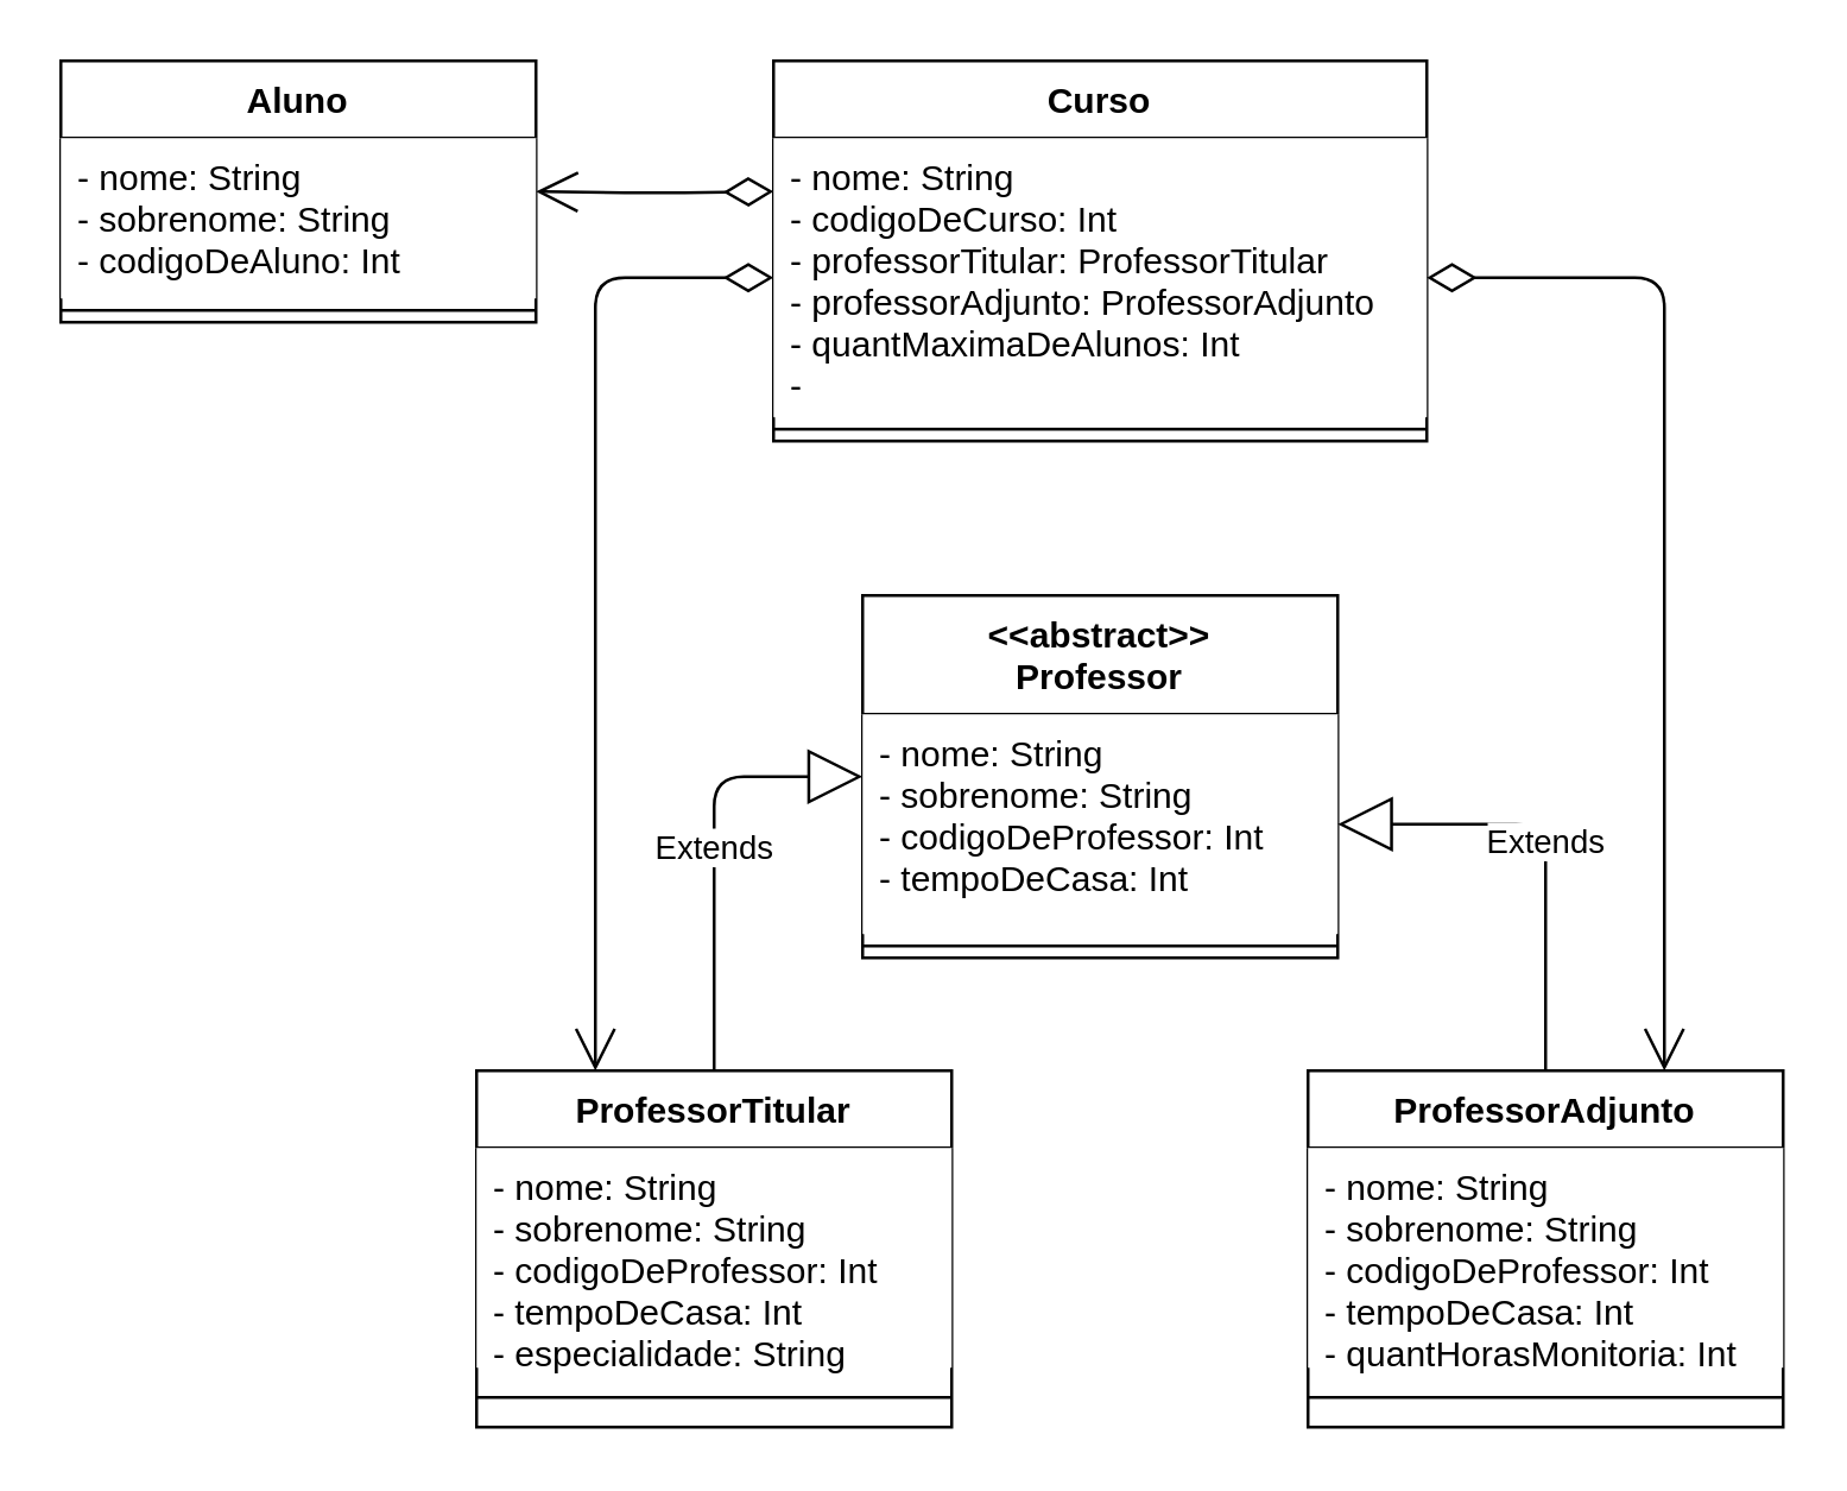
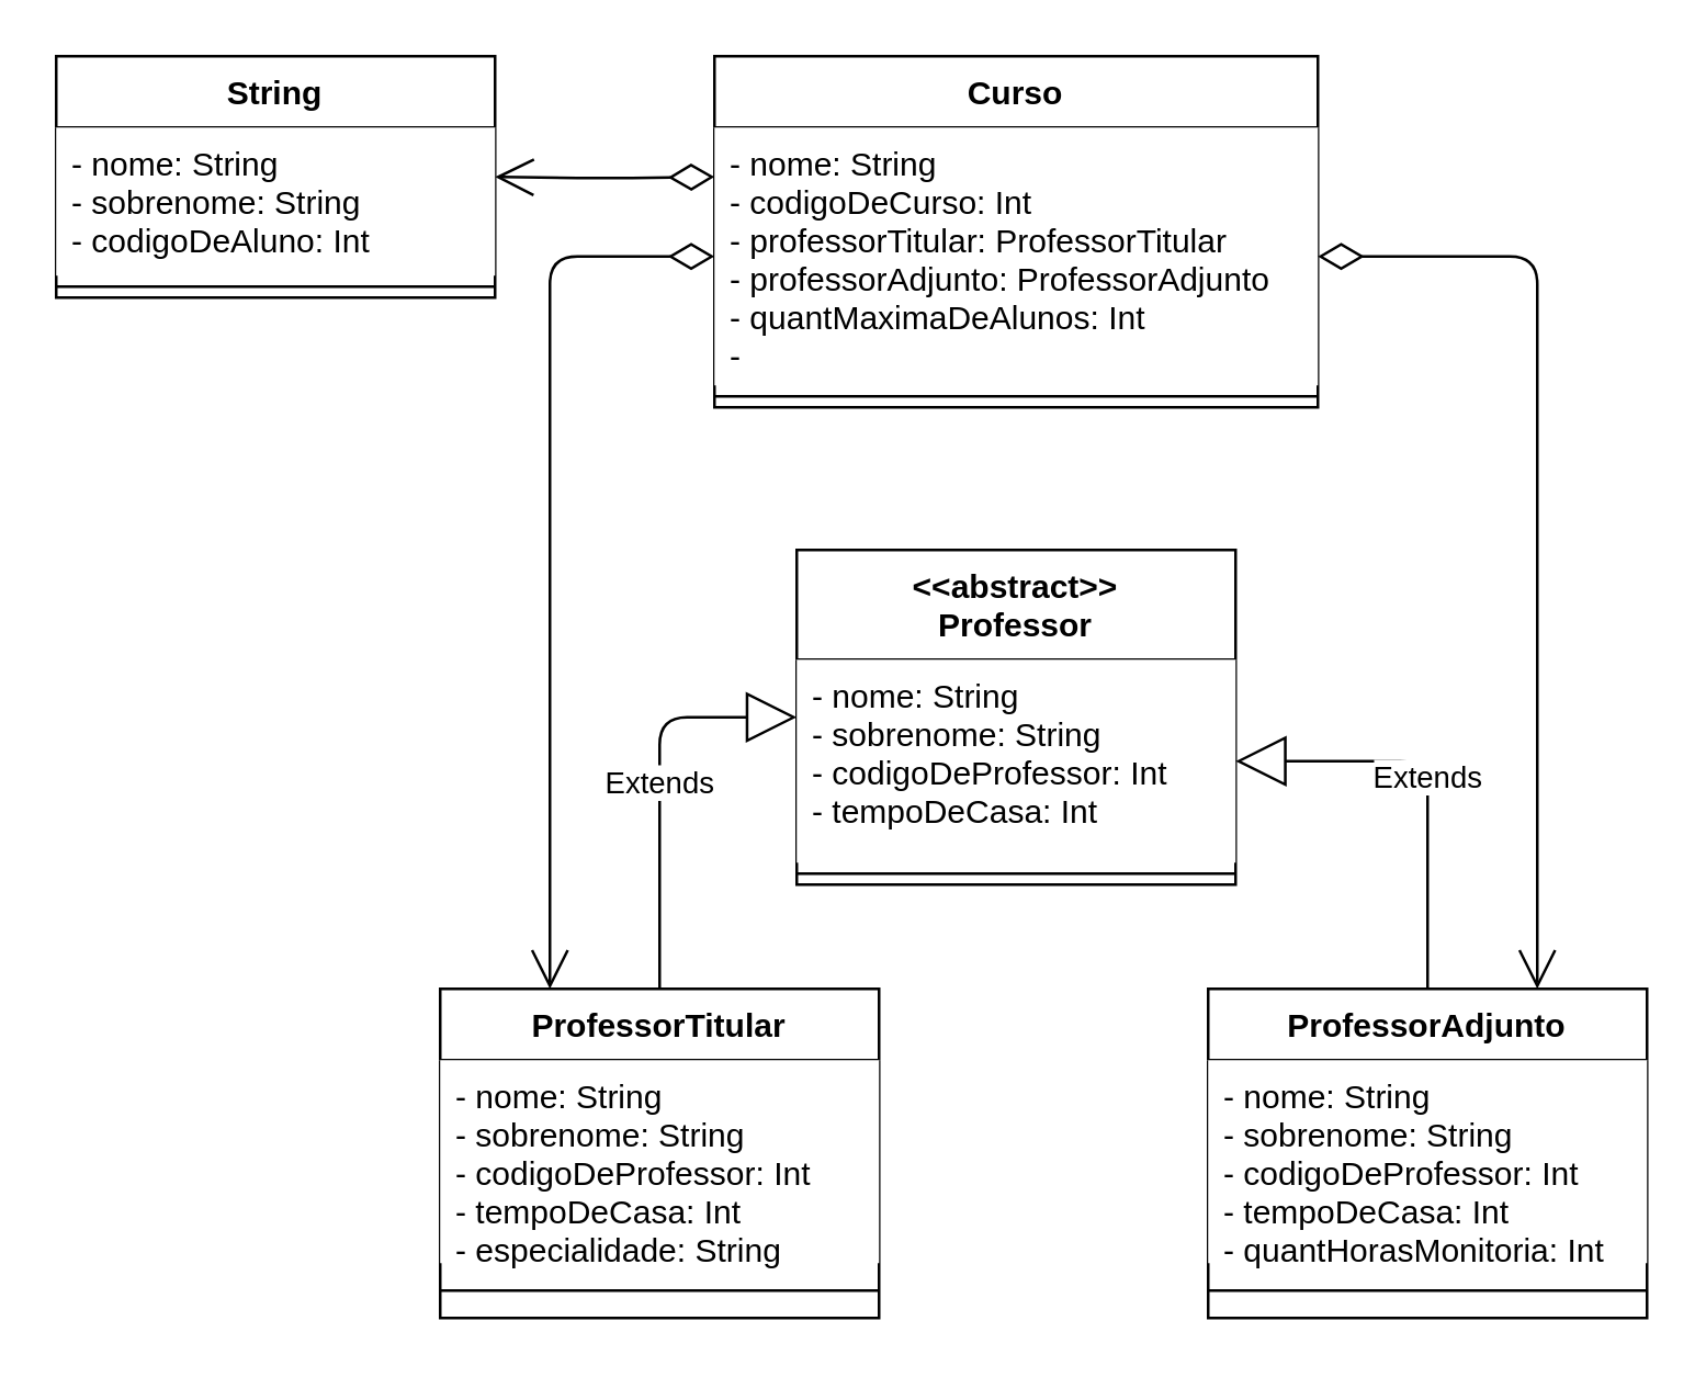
  <mxCell id="0" />
  <mxCell id="1" parent="0" />
  <mxCell id="2" value="&lt;&lt;abstract&gt;&gt;&#10;Professor" style="swimlane;fontStyle=1;align=center;verticalAlign=top;childLayout=stackLayout;horizontal=1;startSize=40;horizontalStack=0;resizeParent=1;resizeParentMax=0;resizeLast=0;collapsible=1;marginBottom=0;" parent="1" vertex="1"><mxGeometry x="290" y="200" width="160" height="122" as="geometry" /></mxCell>
  <mxCell id="3" value="- nome: String&#10;- sobrenome: String&#10;- codigoDeProfessor: Int&#10;- tempoDeCasa: Int" style="text;strokeColor=none;align=left;verticalAlign=top;spacingLeft=4;spacingRight=4;overflow=hidden;rotatable=0;points=[[0,0.5],[1,0.5]];portConstraint=eastwest;fillColor=#ffffff;" parent="2" vertex="1"><mxGeometry y="40" width="160" height="74" as="geometry" /></mxCell>
  <mxCell id="4" value="" style="line;strokeWidth=1;fillColor=none;align=left;verticalAlign=middle;spacingTop=-1;spacingLeft=3;spacingRight=3;rotatable=0;labelPosition=right;points=[];portConstraint=eastwest;" parent="2" vertex="1"><mxGeometry y="114" width="160" height="8" as="geometry" /></mxCell>
  <mxCell id="5" value="ProfessorTitular" style="swimlane;fontStyle=1;align=center;verticalAlign=top;childLayout=stackLayout;horizontal=1;startSize=26;horizontalStack=0;resizeParent=1;resizeParentMax=0;resizeLast=0;collapsible=1;marginBottom=0;" vertex="1" parent="1"><mxGeometry x="160" y="360" width="160" height="120" as="geometry" /></mxCell>
  <mxCell id="6" value="- nome: String&#10;- sobrenome: String&#10;- codigoDeProfessor: Int&#10;- tempoDeCasa: Int&#10;- especialidade: String" style="text;strokeColor=none;align=left;verticalAlign=top;spacingLeft=4;spacingRight=4;overflow=hidden;rotatable=0;points=[[0,0.5],[1,0.5]];portConstraint=eastwest;fillColor=#ffffff;" vertex="1" parent="5"><mxGeometry y="26" width="160" height="74" as="geometry" /></mxCell>
  <mxCell id="7" value="" style="line;strokeWidth=1;fillColor=none;align=left;verticalAlign=middle;spacingTop=-1;spacingLeft=3;spacingRight=3;rotatable=0;labelPosition=right;points=[];portConstraint=eastwest;" vertex="1" parent="5"><mxGeometry y="100" width="160" height="20" as="geometry" /></mxCell>
  <mxCell id="8" value="ProfessorAdjunto" style="swimlane;fontStyle=1;align=center;verticalAlign=top;childLayout=stackLayout;horizontal=1;startSize=26;horizontalStack=0;resizeParent=1;resizeParentMax=0;resizeLast=0;collapsible=1;marginBottom=0;" vertex="1" parent="1"><mxGeometry x="440" y="360" width="160" height="120" as="geometry" /></mxCell>
  <mxCell id="9" value="- nome: String&#10;- sobrenome: String&#10;- codigoDeProfessor: Int&#10;- tempoDeCasa: Int&#10;- quantHorasMonitoria: Int" style="text;strokeColor=none;align=left;verticalAlign=top;spacingLeft=4;spacingRight=4;overflow=hidden;rotatable=0;points=[[0,0.5],[1,0.5]];portConstraint=eastwest;fillColor=#ffffff;" vertex="1" parent="8"><mxGeometry y="26" width="160" height="74" as="geometry" /></mxCell>
  <mxCell id="10" value="" style="line;strokeWidth=1;fillColor=none;align=left;verticalAlign=middle;spacingTop=-1;spacingLeft=3;spacingRight=3;rotatable=0;labelPosition=right;points=[];portConstraint=eastwest;" vertex="1" parent="8"><mxGeometry y="100" width="160" height="20" as="geometry" /></mxCell>
  <mxCell id="11" value="Extends" style="endArrow=block;endSize=16;endFill=0;html=1;entryX=0;entryY=0.5;entryDx=0;entryDy=0;exitX=0.5;exitY=0;exitDx=0;exitDy=0;" edge="1" parent="1" source="5" target="2"><mxGeometry width="160" relative="1" as="geometry"><mxPoint x="200" y="340" as="sourcePoint" /><mxPoint x="360" y="340" as="targetPoint" /><Array as="points"><mxPoint x="240" y="261" /></Array></mxGeometry></mxCell>
  <mxCell id="12" value="Extends" style="endArrow=block;endSize=16;endFill=0;html=1;entryX=1;entryY=0.5;entryDx=0;entryDy=0;exitX=0.5;exitY=0;exitDx=0;exitDy=0;" edge="1" parent="1" source="8" target="3"><mxGeometry width="160" relative="1" as="geometry"><mxPoint x="480" y="310" as="sourcePoint" /><mxPoint x="640" y="310" as="targetPoint" /><Array as="points"><mxPoint x="520" y="277" /></Array></mxGeometry></mxCell>
  <mxCell id="13" value="Curso" style="swimlane;fontStyle=1;align=center;verticalAlign=top;childLayout=stackLayout;horizontal=1;startSize=26;horizontalStack=0;resizeParent=1;resizeParentMax=0;resizeLast=0;collapsible=1;marginBottom=0;" parent="1" vertex="1"><mxGeometry x="260" y="20" width="220" height="128" as="geometry" /></mxCell>
  <mxCell id="14" value="- nome: String&#10;- codigoDeCurso: Int&#10;- professorTitular: ProfessorTitular&#10;- professorAdjunto: ProfessorAdjunto&#10;- quantMaximaDeAlunos: Int&#10;- &#10;" style="text;strokeColor=none;align=left;verticalAlign=top;spacingLeft=4;spacingRight=4;overflow=hidden;rotatable=0;points=[[0,0.5],[1,0.5]];portConstraint=eastwest;fillColor=#ffffff;" parent="13" vertex="1"><mxGeometry y="26" width="220" height="94" as="geometry" /></mxCell>
  <mxCell id="15" value="" style="line;strokeWidth=1;fillColor=none;align=left;verticalAlign=middle;spacingTop=-1;spacingLeft=3;spacingRight=3;rotatable=0;labelPosition=right;points=[];portConstraint=eastwest;" parent="13" vertex="1"><mxGeometry y="120" width="220" height="8" as="geometry" /></mxCell>
  <mxCell id="16" value="" style="endArrow=open;html=1;endSize=12;startArrow=diamondThin;startSize=14;startFill=0;edgeStyle=orthogonalEdgeStyle;align=left;verticalAlign=bottom;exitX=0;exitY=0.5;exitDx=0;exitDy=0;entryX=0.25;entryY=0;entryDx=0;entryDy=0;" edge="1" parent="1" source="14" target="5"><mxGeometry x="-0.821" y="-34" relative="1" as="geometry"><mxPoint x="80" y="270" as="sourcePoint" /><mxPoint x="240" y="270" as="targetPoint" /><mxPoint as="offset" /></mxGeometry></mxCell>
  <mxCell id="17" value="" style="endArrow=open;html=1;endSize=12;startArrow=diamondThin;startSize=14;startFill=0;edgeStyle=orthogonalEdgeStyle;align=left;verticalAlign=bottom;exitX=1;exitY=0.5;exitDx=0;exitDy=0;entryX=0.75;entryY=0;entryDx=0;entryDy=0;" edge="1" parent="1" source="14" target="8"><mxGeometry x="-0.832" y="34" relative="1" as="geometry"><mxPoint x="510" y="120" as="sourcePoint" /><mxPoint x="670" y="120" as="targetPoint" /><mxPoint as="offset" /></mxGeometry></mxCell>
  <mxCell id="18" value="" style="endArrow=open;html=1;endSize=12;startArrow=diamondThin;startSize=14;startFill=0;edgeStyle=orthogonalEdgeStyle;align=left;verticalAlign=bottom;entryX=1;entryY=0.5;entryDx=0;entryDy=0;" edge="1" parent="1" target="19"><mxGeometry x="-1" y="20" relative="1" as="geometry"><mxPoint x="260" y="64" as="sourcePoint" /><mxPoint x="300" y="-30" as="targetPoint" /><mxPoint as="offset" /></mxGeometry></mxCell>
- <mxCell id="19" value="Aluno" style="swimlane;fontStyle=1;align=center;verticalAlign=top;childLayout=stackLayout;horizontal=1;startSize=26;horizontalStack=0;resizeParent=1;resizeParentMax=0;resizeLast=0;collapsible=1;marginBottom=0;" parent="1" vertex="1"><mxGeometry x="20" y="20" width="160" height="88" as="geometry" /></mxCell>
+ <mxCell id="19" value="String" style="swimlane;fontStyle=1;align=center;verticalAlign=top;childLayout=stackLayout;horizontal=1;startSize=26;horizontalStack=0;resizeParent=1;resizeParentMax=0;resizeLast=0;collapsible=1;marginBottom=0;" parent="1" vertex="1"><mxGeometry x="20" y="20" width="160" height="88" as="geometry" /></mxCell>
  <mxCell id="20" value="- nome: String&#10;- sobrenome: String&#10;- codigoDeAluno: Int" style="text;strokeColor=none;align=left;verticalAlign=top;spacingLeft=4;spacingRight=4;overflow=hidden;rotatable=0;points=[[0,0.5],[1,0.5]];portConstraint=eastwest;fillColor=#ffffff;" parent="19" vertex="1"><mxGeometry y="26" width="160" height="54" as="geometry" /></mxCell>
  <mxCell id="21" value="" style="line;strokeWidth=1;fillColor=none;align=left;verticalAlign=middle;spacingTop=-1;spacingLeft=3;spacingRight=3;rotatable=0;labelPosition=right;points=[];portConstraint=eastwest;" parent="19" vertex="1"><mxGeometry y="80" width="160" height="8" as="geometry" /></mxCell>
